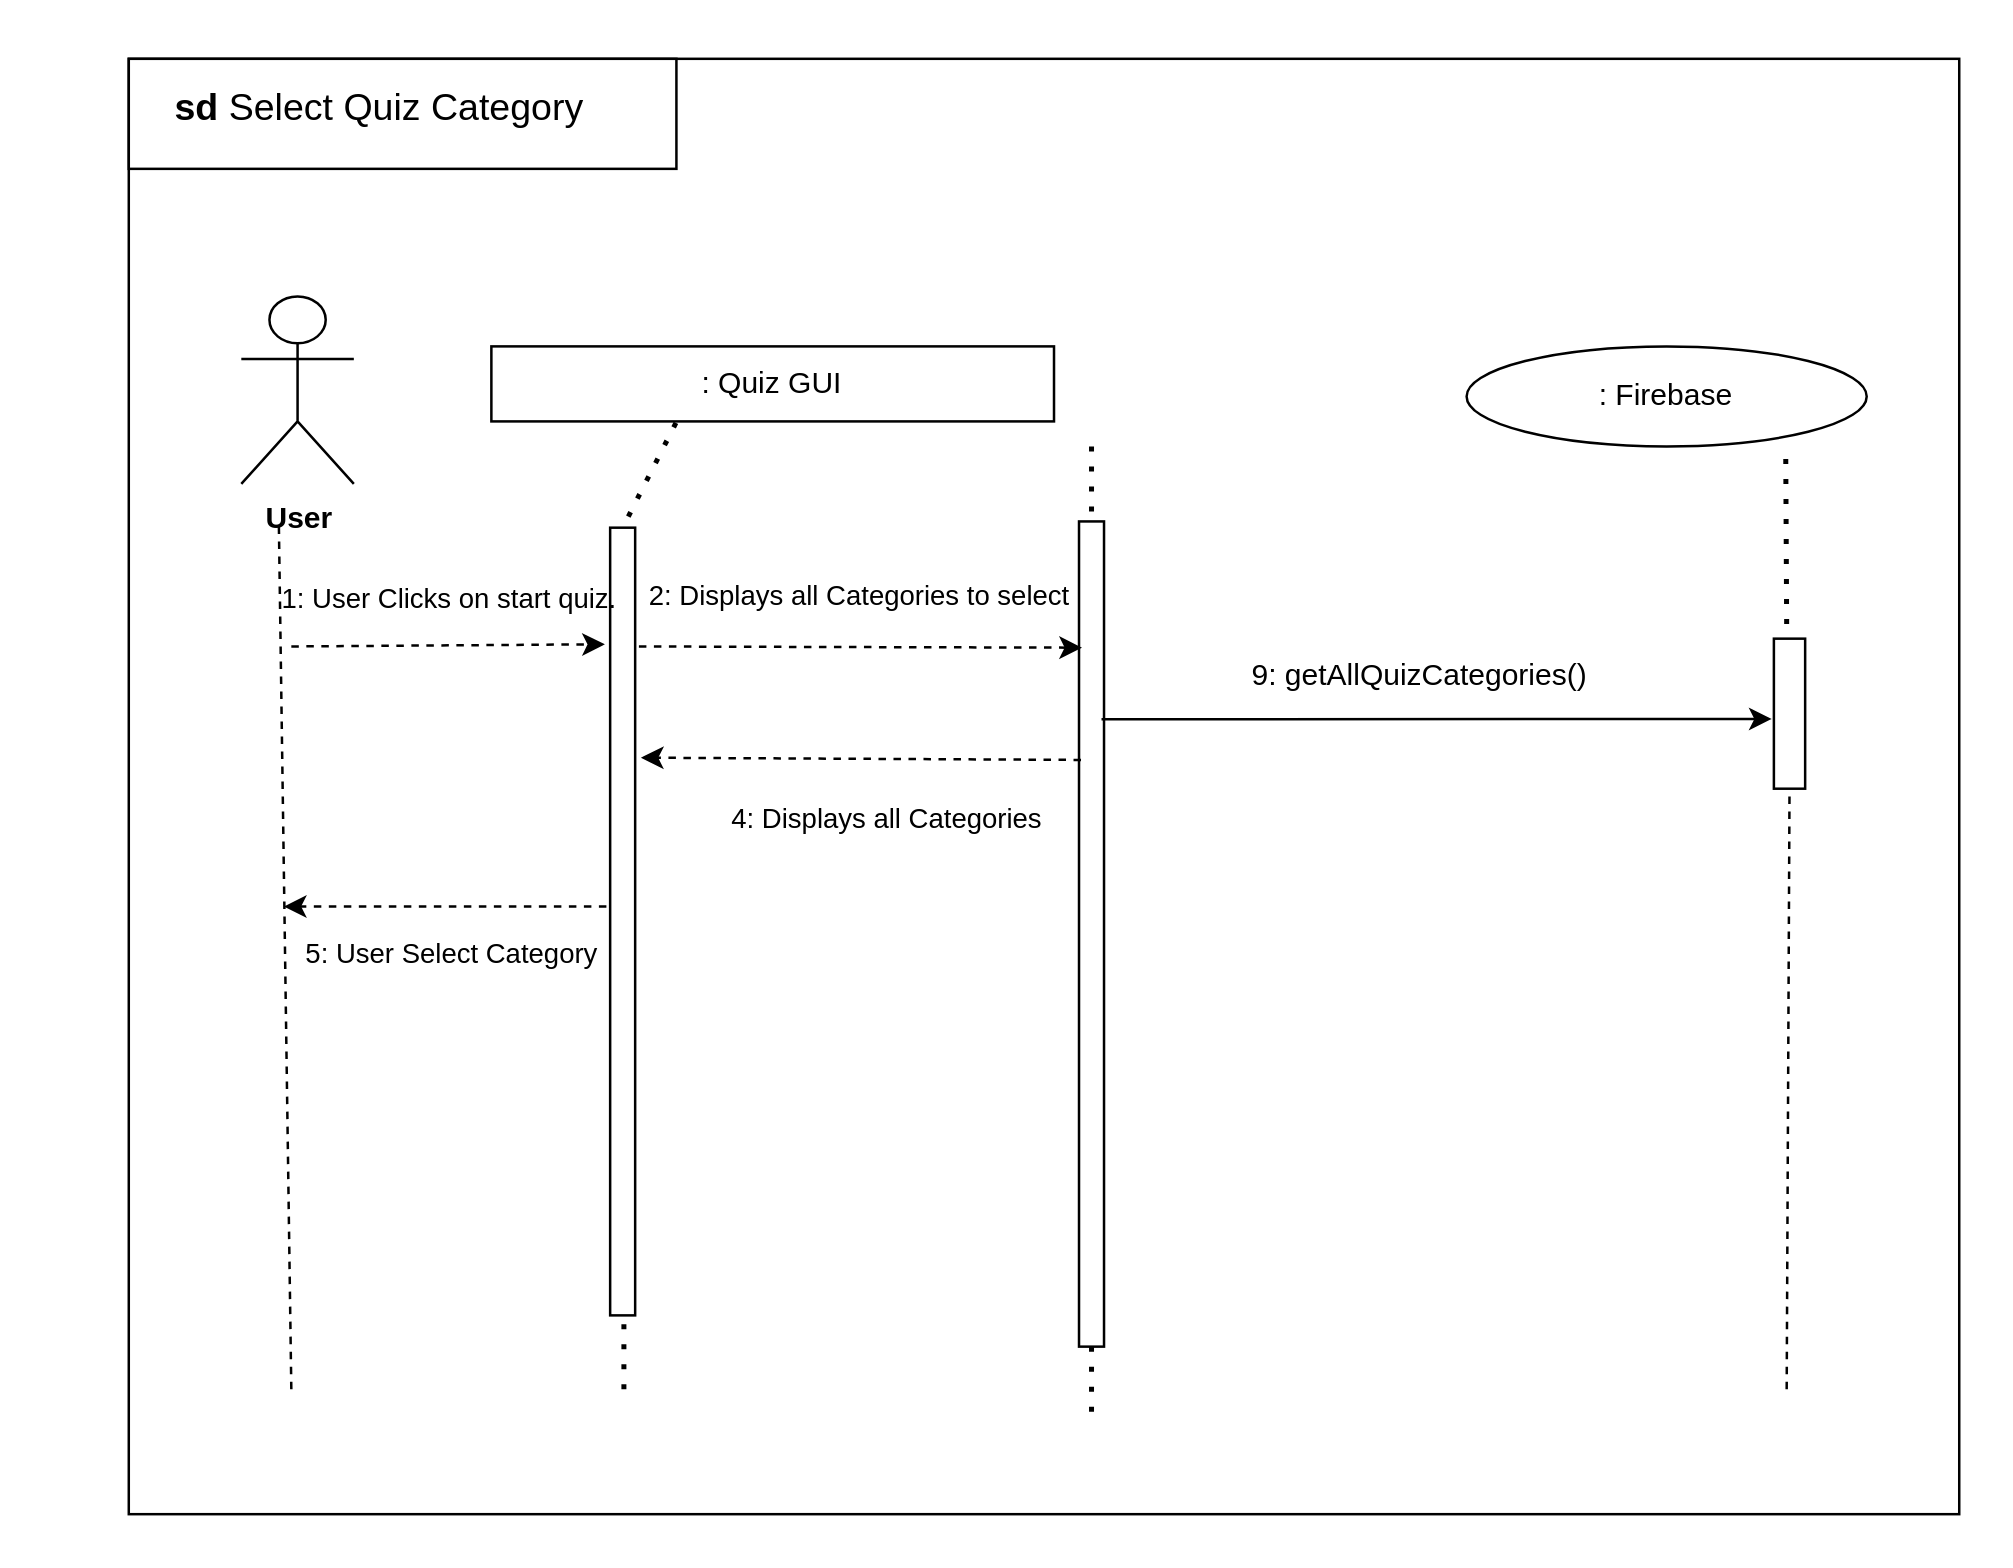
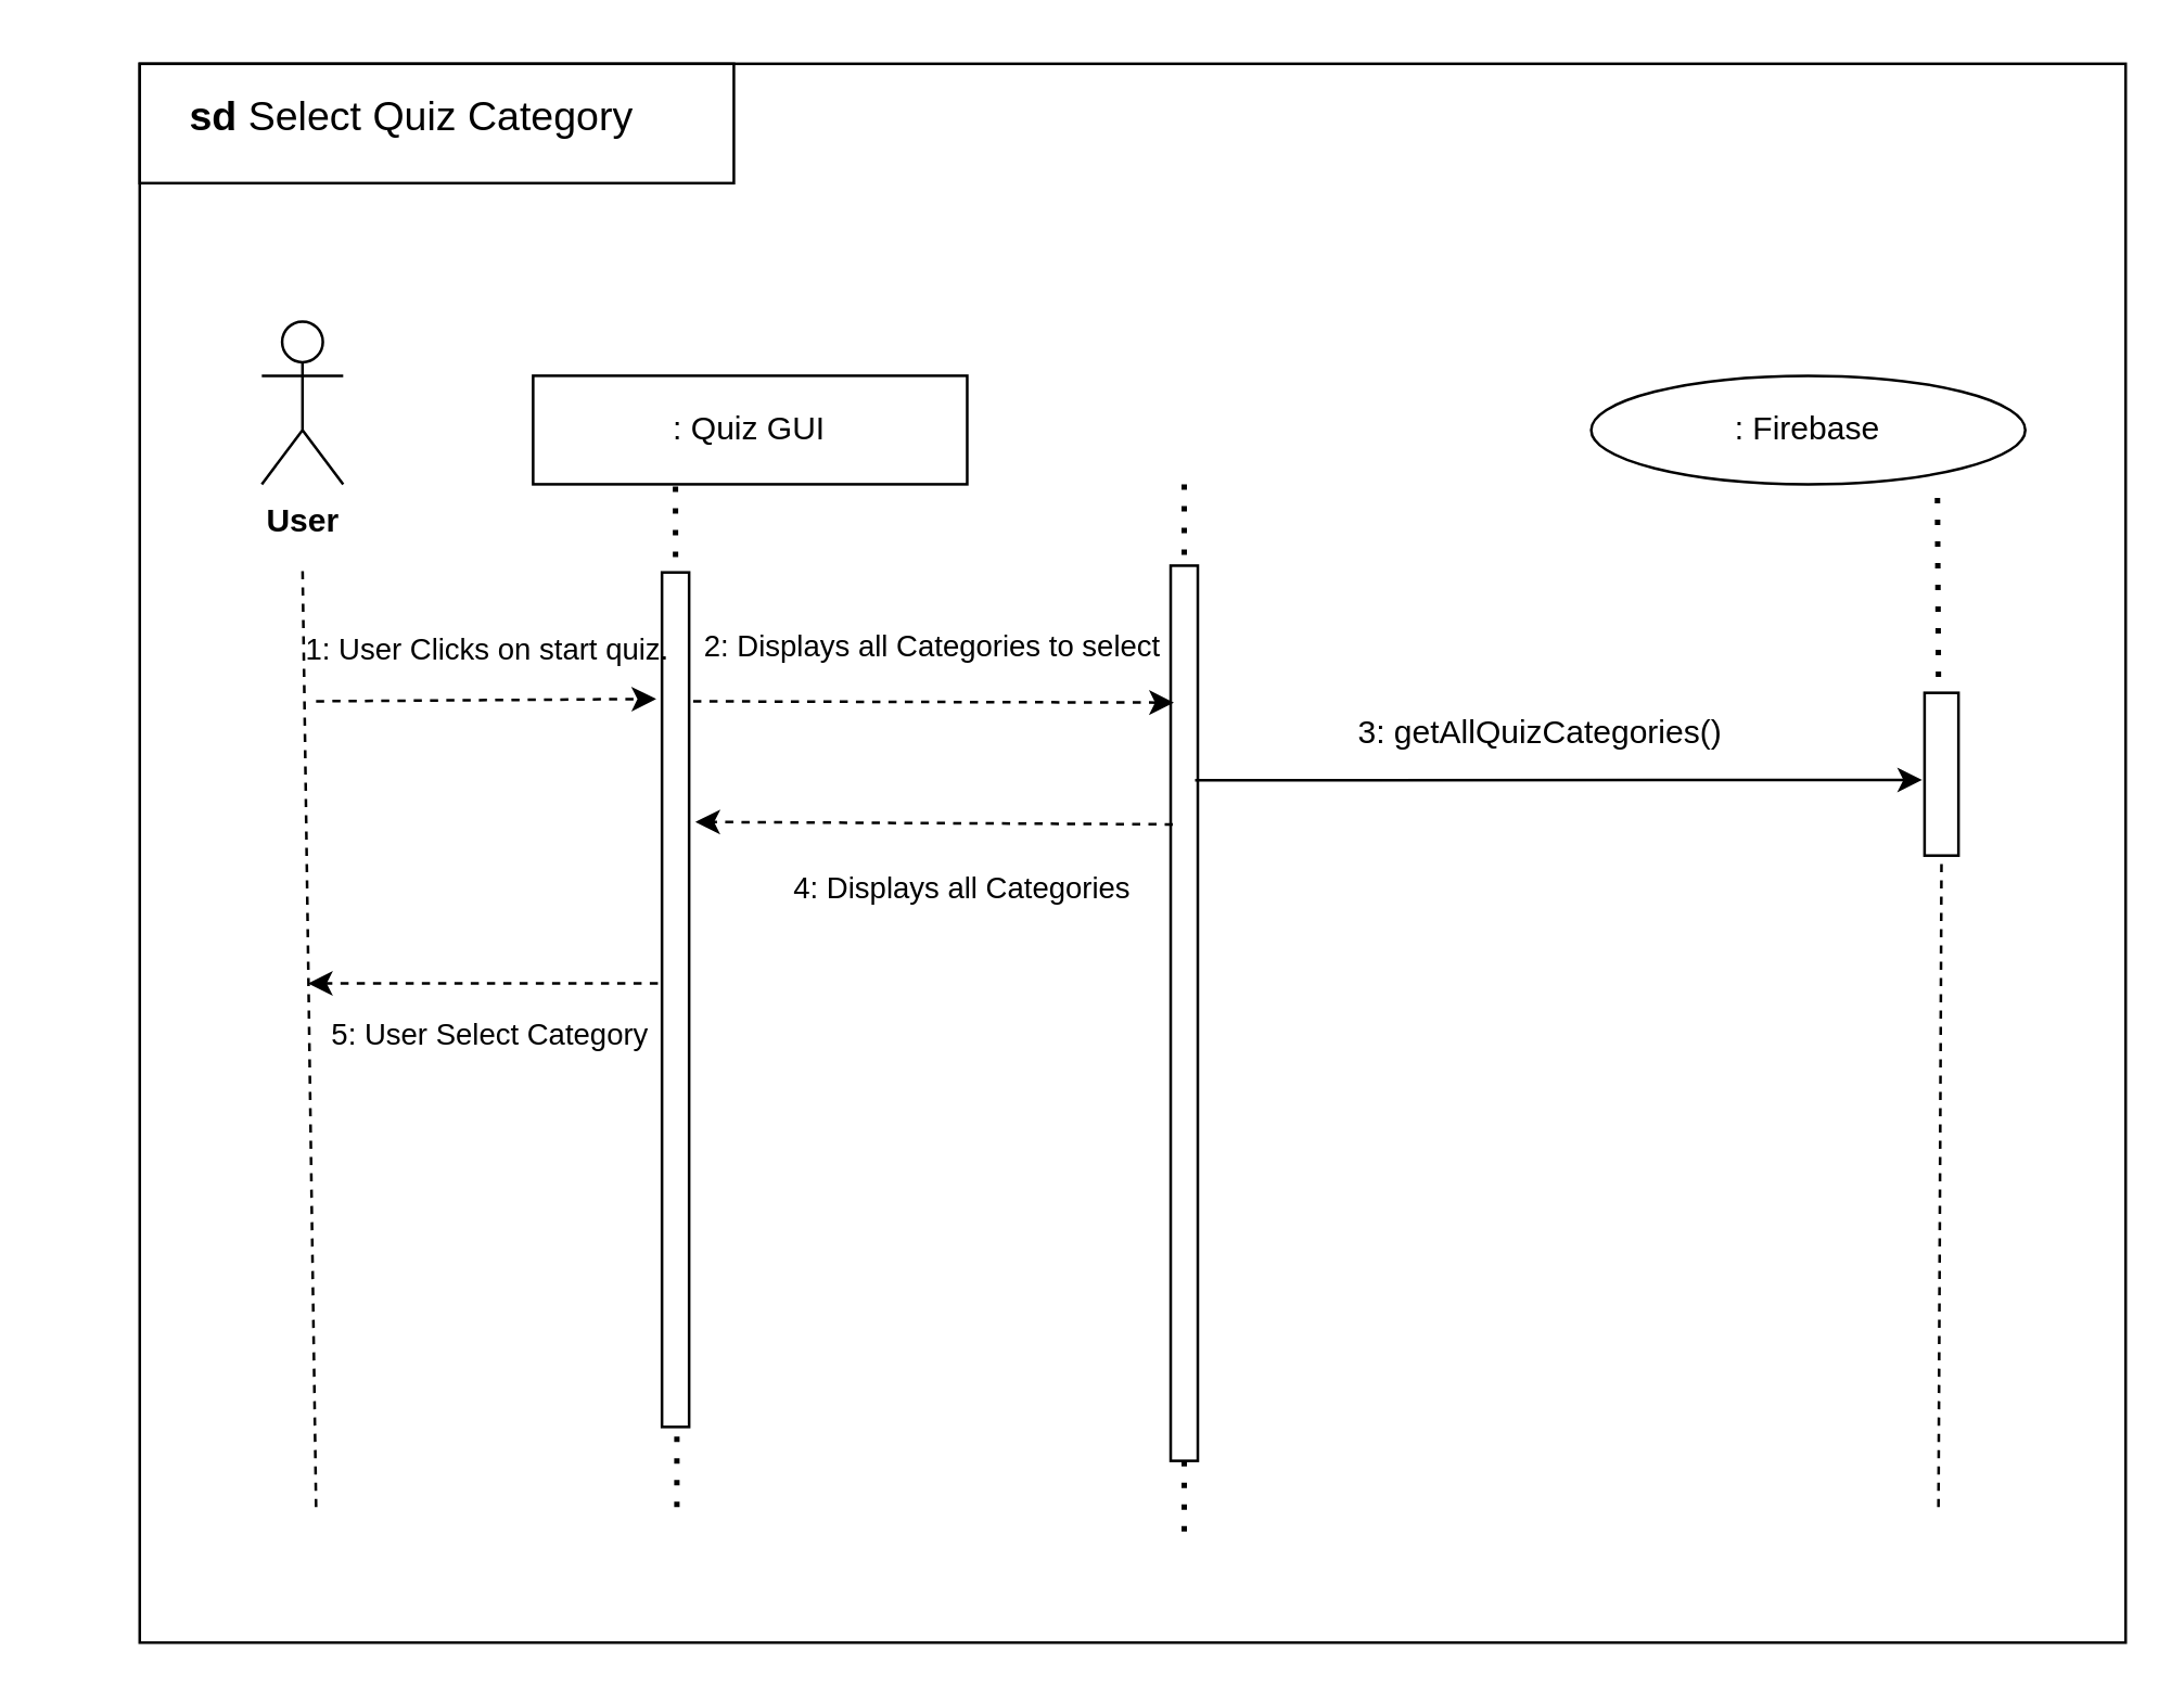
  <mxCell id="0" />
  <mxCell id="1" parent="0" />
  <mxCell id="2" value="" style="group" parent="1" vertex="1" connectable="0"><mxGeometry x="51" y="23" width="732" height="582" as="geometry" /></mxCell>
  <mxCell id="3" value="" style="rounded=0;whiteSpace=wrap;html=1;" parent="2" vertex="1"><mxGeometry width="732" height="582" as="geometry" /></mxCell>
  <mxCell id="4" value="" style="endArrow=none;dashed=1;html=1;rounded=0;" parent="2" edge="1"><mxGeometry width="50" height="50" relative="1" as="geometry"><mxPoint x="65" y="532" as="sourcePoint" /><mxPoint x="60" y="185" as="targetPoint" /></mxGeometry></mxCell>
- <mxCell id="5" value="&lt;b&gt;User&lt;/b&gt;" style="shape=umlActor;verticalLabelPosition=bottom;verticalAlign=top;html=1;outlineConnect=0;" parent="2" vertex="1"><mxGeometry x="45" y="95" width="45" height="75" as="geometry" /></mxCell>
- <mxCell id="6" value=": Quiz GUI" style="rounded=0;whiteSpace=wrap;html=1;" parent="2" vertex="1"><mxGeometry x="145" y="115" width="225" height="30" as="geometry" /></mxCell>
+ <mxCell id="5" value="&lt;b&gt;User&lt;/b&gt;" style="shape=umlActor;verticalLabelPosition=bottom;verticalAlign=top;html=1;outlineConnect=0;" parent="2" vertex="1"><mxGeometry x="45" y="95" width="30" height="60" as="geometry" /></mxCell>
+ <mxCell id="6" value=": Quiz GUI" style="rounded=0;whiteSpace=wrap;html=1;" parent="2" vertex="1"><mxGeometry x="145" y="115" width="160" height="40" as="geometry" /></mxCell>
  <mxCell id="7" value=": Firebase" style="ellipse;whiteSpace=wrap;html=1;" parent="2" vertex="1"><mxGeometry x="535" y="115" width="160" height="40" as="geometry" /></mxCell>
  <mxCell id="8" value="" style="rounded=0;whiteSpace=wrap;html=1;rotation=90;" parent="2" vertex="1"><mxGeometry x="40" y="340" width="315" height="10" as="geometry" /></mxCell>
  <mxCell id="9" value="" style="rounded=0;whiteSpace=wrap;html=1;rotation=90;" parent="2" vertex="1"><mxGeometry x="220" y="345" width="330" height="10" as="geometry" /></mxCell>
  <mxCell id="10" value="" style="rounded=0;whiteSpace=wrap;html=1;rotation=90;" parent="2" vertex="1"><mxGeometry x="634.13" y="255.63" width="60" height="12.5" as="geometry" /></mxCell>
  <mxCell id="11" value="" style="endArrow=classic;html=1;rounded=0;dashed=1;entryX=0.148;entryY=1.21;entryDx=0;entryDy=0;entryPerimeter=0;" parent="2" target="8" edge="1"><mxGeometry width="50" height="50" relative="1" as="geometry"><mxPoint x="65" y="235" as="sourcePoint" /><mxPoint x="185" y="235" as="targetPoint" /></mxGeometry></mxCell>
  <mxCell id="12" value="" style="endArrow=none;dashed=1;html=1;dashPattern=1 3;strokeWidth=2;rounded=0;exitX=0.328;exitY=1.02;exitDx=0;exitDy=0;exitPerimeter=0;entryX=0;entryY=0.5;entryDx=0;entryDy=0;" parent="2" source="6" target="8" edge="1"><mxGeometry width="50" height="50" relative="1" as="geometry"><mxPoint x="225" y="205" as="sourcePoint" /><mxPoint x="225" y="225.711" as="targetPoint" /></mxGeometry></mxCell>
  <mxCell id="13" value="" style="endArrow=none;dashed=1;html=1;dashPattern=1 3;strokeWidth=2;rounded=0;entryX=0;entryY=0.5;entryDx=0;entryDy=0;" parent="2" target="9" edge="1"><mxGeometry width="50" height="50" relative="1" as="geometry"><mxPoint x="385" y="155" as="sourcePoint" /><mxPoint x="208" y="198" as="targetPoint" /></mxGeometry></mxCell>
  <mxCell id="14" value="" style="endArrow=none;dashed=1;html=1;dashPattern=1 3;strokeWidth=2;rounded=0;" parent="2" edge="1"><mxGeometry width="50" height="50" relative="1" as="geometry"><mxPoint x="662.63" y="160" as="sourcePoint" /><mxPoint x="663" y="228" as="targetPoint" /></mxGeometry></mxCell>
  <mxCell id="15" value="2: Displays all Categories to select" style="text;html=1;align=center;verticalAlign=middle;resizable=0;points=[];autosize=1;strokeColor=none;fillColor=none;fontSize=11;" parent="2" vertex="1"><mxGeometry x="199" y="202" width="186" height="25" as="geometry" /></mxCell>
- <mxCell id="16" value="9: getAllQuizCategories()" style="text;html=1;align=center;verticalAlign=middle;resizable=0;points=[];autosize=1;strokeColor=none;fillColor=none;" parent="2" vertex="1"><mxGeometry x="440" y="234" width="152" height="26" as="geometry" /></mxCell>
+ <mxCell id="16" value="3: getAllQuizCategories()" style="text;html=1;align=center;verticalAlign=middle;resizable=0;points=[];autosize=1;strokeColor=none;fillColor=none;" parent="2" vertex="1"><mxGeometry x="440" y="234" width="152" height="26" as="geometry" /></mxCell>
  <mxCell id="17" value="" style="endArrow=none;dashed=1;html=1;rounded=0;entryX=1;entryY=0.5;entryDx=0;entryDy=0;" parent="2" target="10" edge="1"><mxGeometry width="50" height="50" relative="1" as="geometry"><mxPoint x="663" y="532" as="sourcePoint" /><mxPoint x="665" y="445" as="targetPoint" /></mxGeometry></mxCell>
  <mxCell id="18" value="1: User Clicks on start quiz." style="text;html=1;align=center;verticalAlign=middle;resizable=0;points=[];autosize=1;strokeColor=none;fillColor=none;fontSize=11;" parent="2" vertex="1"><mxGeometry x="52" y="203" width="152" height="25" as="geometry" /></mxCell>
  <mxCell id="19" value="" style="rounded=0;whiteSpace=wrap;html=1;" parent="2" vertex="1"><mxGeometry width="219" height="44" as="geometry" /></mxCell>
  <mxCell id="20" value="" style="endArrow=none;dashed=1;html=1;dashPattern=1 3;strokeWidth=2;rounded=0;entryX=0;entryY=0.5;entryDx=0;entryDy=0;" parent="2" edge="1"><mxGeometry width="50" height="50" relative="1" as="geometry"><mxPoint x="385" y="515" as="sourcePoint" /><mxPoint x="385" y="545" as="targetPoint" /></mxGeometry></mxCell>
  <mxCell id="21" value="" style="endArrow=none;dashed=1;html=1;dashPattern=1 3;strokeWidth=2;rounded=0;entryX=0;entryY=0.5;entryDx=0;entryDy=0;" parent="2" edge="1"><mxGeometry width="50" height="50" relative="1" as="geometry"><mxPoint x="198" y="506" as="sourcePoint" /><mxPoint x="198" y="536" as="targetPoint" /></mxGeometry></mxCell>
  <mxCell id="22" value="" style="endArrow=classic;html=1;rounded=0;" parent="2" edge="1"><mxGeometry width="50" height="50" relative="1" as="geometry"><mxPoint x="389" y="264.13" as="sourcePoint" /><mxPoint x="657" y="264" as="targetPoint" /></mxGeometry></mxCell>
  <mxCell id="23" value="&lt;b style=&quot;font-size: 15px;&quot;&gt;sd&lt;/b&gt; Select Quiz Category" style="text;html=1;strokeColor=none;fillColor=none;align=center;verticalAlign=middle;whiteSpace=wrap;rounded=0;fontSize=15;" parent="2" vertex="1"><mxGeometry x="-31" y="-3" width="263" height="44" as="geometry" /></mxCell>
  <mxCell id="24" value="4: Displays all Categories" style="text;html=1;align=center;verticalAlign=middle;resizable=0;points=[];autosize=1;strokeColor=none;fillColor=none;fontSize=11;" parent="2" vertex="1"><mxGeometry x="232" y="291" width="142" height="25" as="geometry" /></mxCell>
  <mxCell id="25" value="" style="endArrow=classic;html=1;rounded=0;dashed=1;entryX=0.292;entryY=-0.23;entryDx=0;entryDy=0;entryPerimeter=0;exitX=0.289;exitY=0.92;exitDx=0;exitDy=0;exitPerimeter=0;" parent="2" source="9" target="8" edge="1"><mxGeometry width="50" height="50" relative="1" as="geometry"><mxPoint x="341" y="280" as="sourcePoint" /><mxPoint x="466" y="279" as="targetPoint" /></mxGeometry></mxCell>
  <mxCell id="26" value="" style="endArrow=classic;html=1;rounded=0;dashed=1;entryX=0.292;entryY=-0.23;entryDx=0;entryDy=0;entryPerimeter=0;" parent="2" edge="1"><mxGeometry width="50" height="50" relative="1" as="geometry"><mxPoint x="191" y="339" as="sourcePoint" /><mxPoint x="62" y="339" as="targetPoint" /></mxGeometry></mxCell>
  <mxCell id="27" value="5: User Select Category" style="text;html=1;align=center;verticalAlign=middle;resizable=0;points=[];autosize=1;strokeColor=none;fillColor=none;fontSize=11;" parent="2" vertex="1"><mxGeometry x="61" y="345" width="135" height="25" as="geometry" /></mxCell>
  <mxCell id="28" value="" style="endArrow=classic;html=1;rounded=0;dashed=1;entryX=0.153;entryY=0.88;entryDx=0;entryDy=0;entryPerimeter=0;" edge="1" parent="2" target="9"><mxGeometry width="50" height="50" relative="1" as="geometry"><mxPoint x="204" y="235" as="sourcePoint" /><mxPoint x="329" y="234" as="targetPoint" /></mxGeometry></mxCell>
